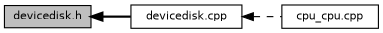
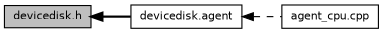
  digraph {
    rankdir=LR
    node [color=black fillcolor=white fontname=Helvetica fontsize=10 shape=record style=filled]
    edge [color=black dir=back fontname=Helvetica fontsize=10 labelfontname=Helvetica labelfontsize=10]
    n1 [fillcolor=grey75 fontcolor=black height=0.2 label="devicedisk.h" width=0.4]
-   n2 [height=0.2 label="devicedisk.cpp" width=0.4]
-   n3 [height=0.2 label="cpu_cpu.cpp" width=0.4]
+   n2 [height=0.2 label="devicedisk.agent" width=0.4]
+   n3 [height=0.2 label="agent_cpu.cpp" width=0.4]
    n1 -> n2 [style=bold]
    n2 -> n3 [style=dashed]
  }
